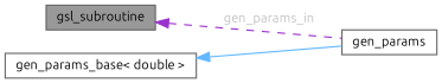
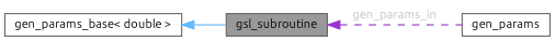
  digraph {
    fontname=Ubuntu
    rankdir=LR
    node [color=gray40 fillcolor=white fontname=Ubuntu fontsize=10 shape=box style=filled]
    edge [dir=back fontname=Ubuntu fontsize=10 labelfontname=Helvetica labelfontsize=10]
    n1 [fillcolor=grey60 fontcolor=black height=0.2 label=gsl_subroutine width=0.4]
    n2 [height=0.2 label=gen_params width=0.4]
    n3 [height=0.2 label="gen_params_base\< double \>" width=0.4]
    n1 -> n2 [color=darkorchid3 fontcolor=grey label=<<TABLE CELLBORDER="0" BORDER="0"><TR><TD VALIGN="top" ALIGN="LEFT" CELLPADDING="1" CELLSPACING="0">gen_params_in</TD></TR> </TABLE>> style=dashed]
-   n3 -> n2 [color=steelblue1 style=solid]
+   n3 -> n1 [color=steelblue1 style=solid]
  }
